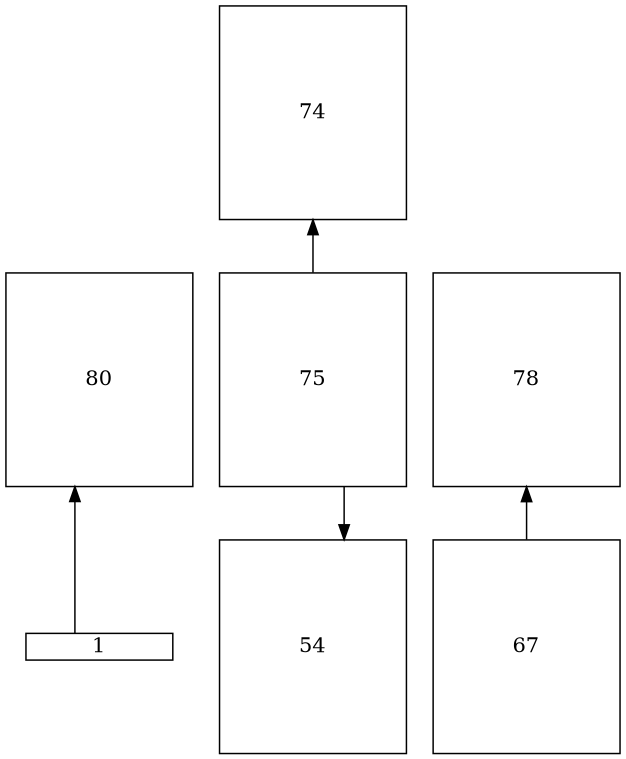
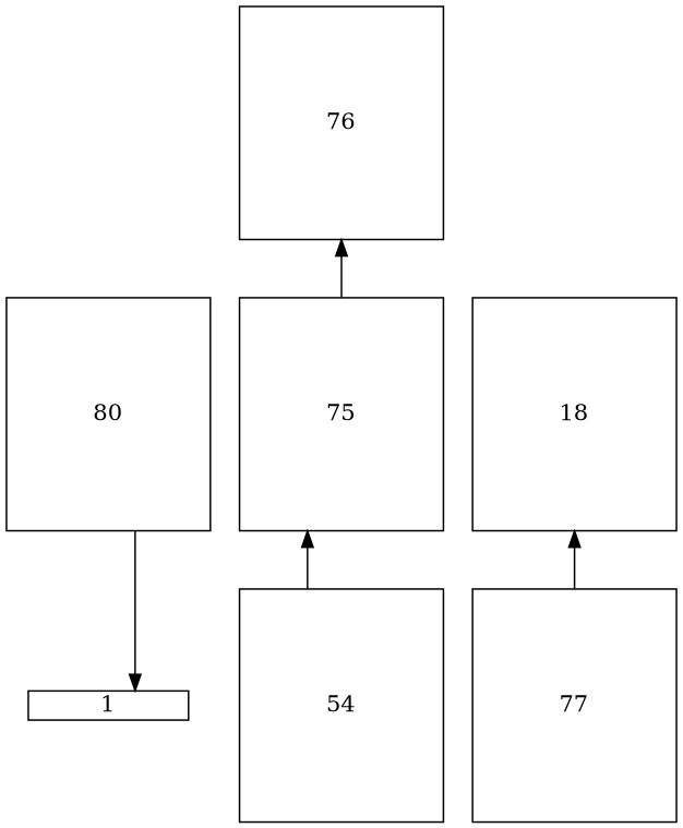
  digraph {
    rankdir=BT
    splines=ortho
    node [fixedsize=true shape=box]
    1 [height=0.25 width=1.375]
    n2 [height=2.0 label=54 width=1.75]
    75 [height=2.0 width=1.75]
-   76 [height=2.0 width=1.75 label=74]
-   77 [height=2.0 width=1.75 label=67]
-   78 [height=2.0 width=1.75]
+   76 [height=2.0 width=1.75]
+   77 [height=2.0 width=1.75]
+   78 [height=2.0 width=1.75 label=18]
    80 [height=2.0 width=1.75]
-   75 -> n2
+   n2 -> 75
    75 -> 76
    77 -> 78
-   1 -> 80
+   80 -> 1
  }
